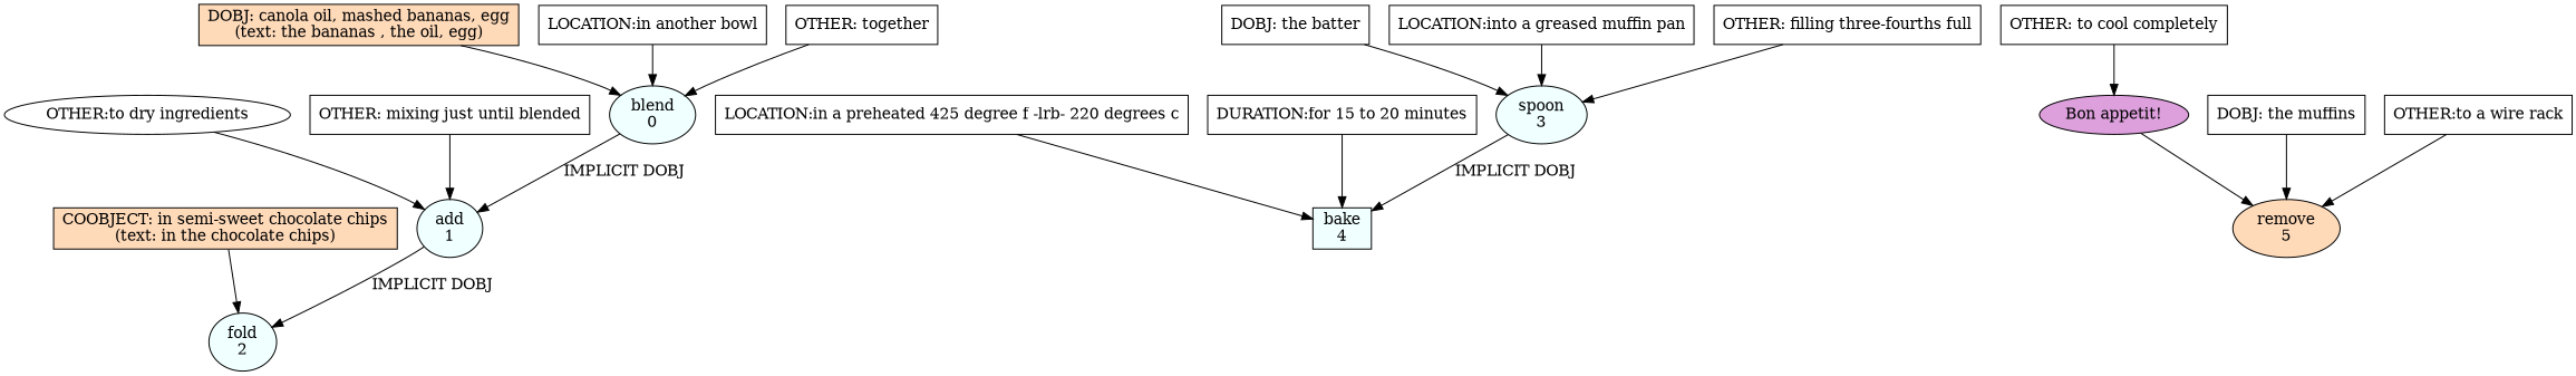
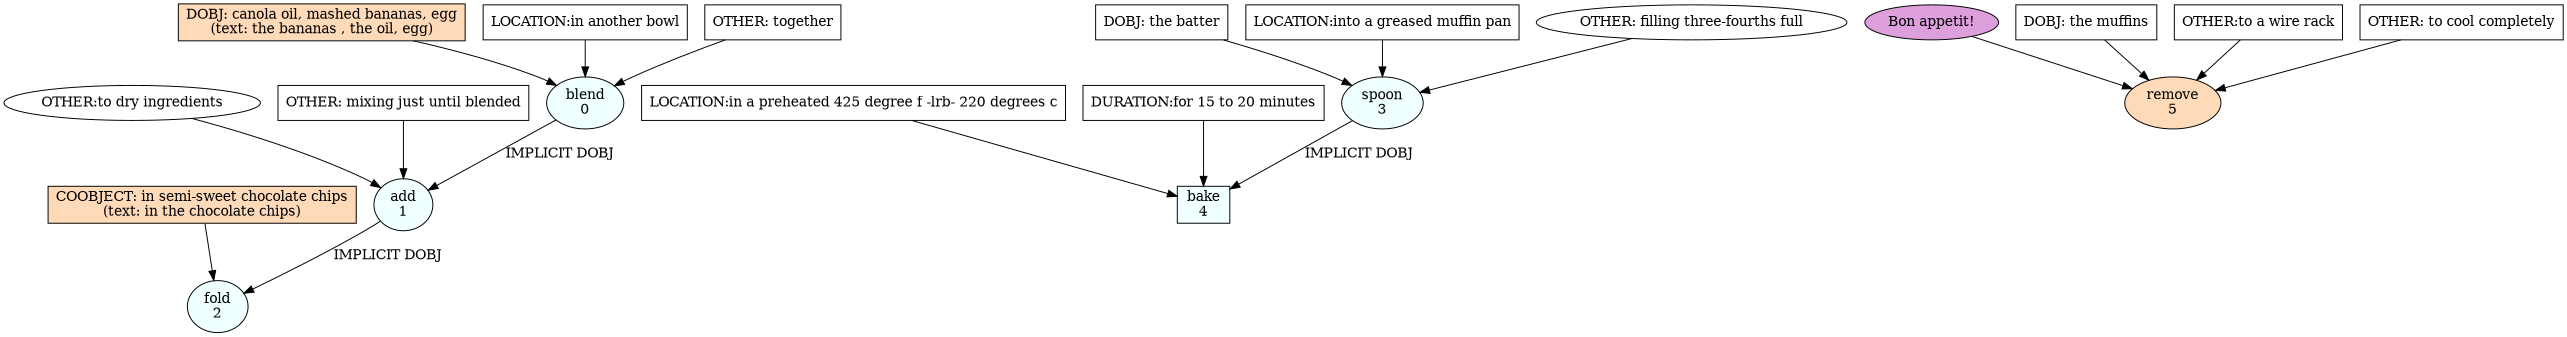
  digraph {
    node [fillcolor=white shape=box style=filled]
    n1 [fillcolor=azure label="blend\n0" shape=oval]
    n2 [fillcolor=azure label="add\n1" shape=oval]
    n3 [fillcolor=azure label="fold\n2" shape=oval]
    n4 [fillcolor=azure label="spoon\n3" shape=oval]
    n5 [fillcolor=azure label="bake\n4"]
    n6 [fillcolor=peachpuff label="remove\n5" shape=oval]
    n7 [fillcolor=plum label="Bon appetit!" shape=oval]
    n8 [label="DOBJ: the muffins"]
    n9 [label="OTHER:to a wire rack"]
    n10 [label="OTHER: to cool completely"]
    n11 [label="DOBJ: the batter"]
    n12 [label="LOCATION:into a greased muffin pan"]
-   n13 [label="OTHER: filling three-fourths full"]
+   n13 [label="OTHER: filling three-fourths full" shape=ellipse]
    n14 [fillcolor=peachpuff label="DOBJ: canola oil, mashed bananas, egg\n(text: the bananas , the oil, egg)"]
    n15 [label="LOCATION:in another bowl"]
    n16 [label="OTHER: together"]
    n17 [label="OTHER:to dry ingredients" shape=ellipse]
    n18 [label="OTHER: mixing just until blended"]
    n19 [fillcolor=peachpuff label="COOBJECT: in semi-sweet chocolate chips\n(text: in the chocolate chips)"]
    n20 [label="LOCATION:in a preheated 425 degree f -lrb- 220 degrees c"]
    n21 [label="DURATION:for 15 to 20 minutes"]
    n1 -> n2 [label="IMPLICIT DOBJ"]
    n2 -> n3 [label="IMPLICIT DOBJ"]
    n4 -> n5 [label="IMPLICIT DOBJ"]
    n7 -> n6
    n8 -> n6
    n9 -> n6
-   n10 -> n7
+   n10 -> n6
    n11 -> n4
    n12 -> n4
    n13 -> n4
    n14 -> n1
    n15 -> n1
    n16 -> n1
    n17 -> n2
    n18 -> n2
    n19 -> n3
    n20 -> n5
    n21 -> n5
  }
